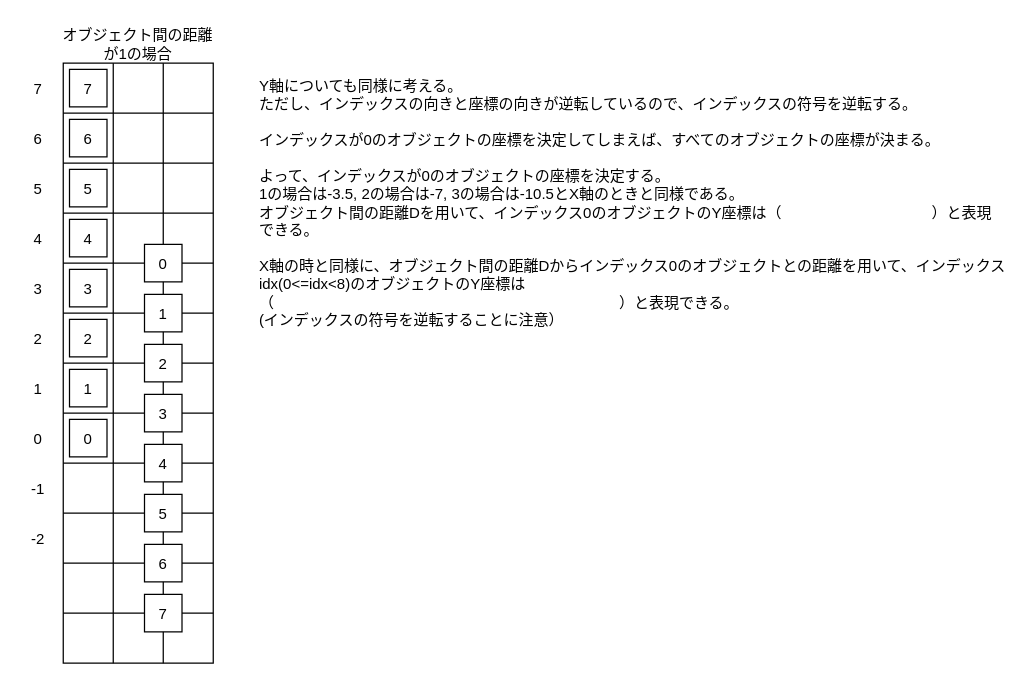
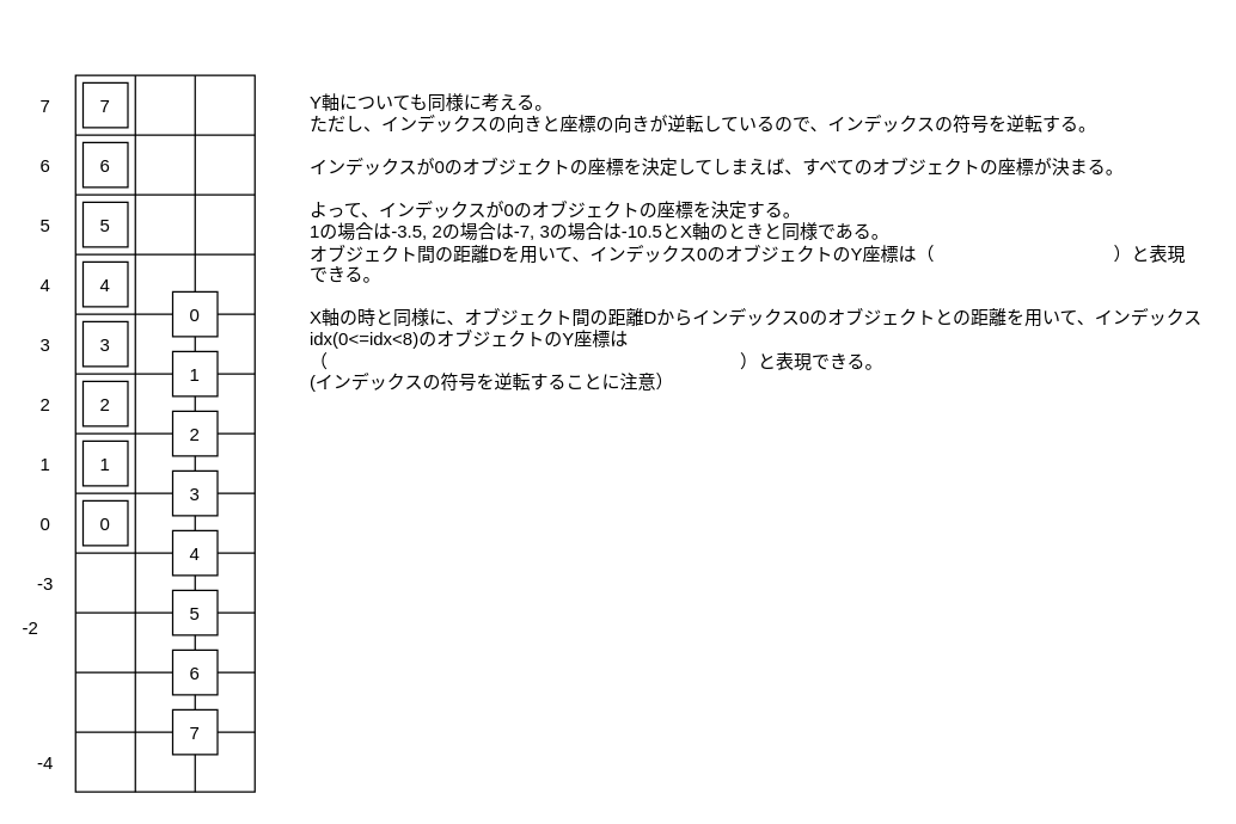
  <mxCell id="0" />
  <mxCell id="1" parent="0" />
  <mxCell id="2" value="" style="shape=table;html=1;whiteSpace=wrap;startSize=0;container=1;collapsible=0;childLayout=tableLayout;strokeColor=default;fillColor=default;movable=1;resizable=1;rotatable=1;deletable=1;editable=1;connectable=1;" parent="1" vertex="1"><mxGeometry x="50" y="50" width="120" height="480" as="geometry" /></mxCell>
  <mxCell id="3" style="shape=tableRow;horizontal=0;startSize=0;swimlaneHead=0;swimlaneBody=0;top=0;left=0;bottom=0;right=0;collapsible=0;dropTarget=0;fillColor=none;points=[[0,0.5],[1,0.5]];portConstraint=eastwest;strokeColor=default;html=0;" parent="2" vertex="1"><mxGeometry width="120" height="40" as="geometry" /></mxCell>
  <mxCell id="4" style="shape=partialRectangle;html=1;whiteSpace=wrap;connectable=0;fillColor=none;top=0;left=0;bottom=0;right=0;overflow=hidden;strokeColor=default;" parent="3" vertex="1"><mxGeometry width="40" height="40" as="geometry"><mxRectangle width="40" height="40" as="alternateBounds" /></mxGeometry></mxCell>
  <mxCell id="5" style="shape=partialRectangle;html=1;whiteSpace=wrap;connectable=0;fillColor=none;top=0;left=0;bottom=0;right=0;overflow=hidden;strokeColor=default;" parent="3" vertex="1"><mxGeometry x="40" width="40" height="40" as="geometry"><mxRectangle width="40" height="40" as="alternateBounds" /></mxGeometry></mxCell>
  <mxCell id="6" style="shape=partialRectangle;html=1;whiteSpace=wrap;connectable=0;fillColor=none;top=0;left=0;bottom=0;right=0;overflow=hidden;strokeColor=default;" parent="3" vertex="1"><mxGeometry x="80" width="40" height="40" as="geometry"><mxRectangle width="40" height="40" as="alternateBounds" /></mxGeometry></mxCell>
  <mxCell id="7" value="" style="shape=tableRow;horizontal=0;startSize=0;swimlaneHead=0;swimlaneBody=0;top=0;left=0;bottom=0;right=0;collapsible=0;dropTarget=0;fillColor=none;points=[[0,0.5],[1,0.5]];portConstraint=eastwest;strokeColor=default;html=0;" parent="2" vertex="1"><mxGeometry y="40" width="120" height="40" as="geometry" /></mxCell>
  <mxCell id="8" style="shape=partialRectangle;html=1;whiteSpace=wrap;connectable=0;fillColor=none;top=0;left=0;bottom=0;right=0;overflow=hidden;strokeColor=default;" parent="7" vertex="1"><mxGeometry width="40" height="40" as="geometry"><mxRectangle width="40" height="40" as="alternateBounds" /></mxGeometry></mxCell>
  <mxCell id="9" style="shape=partialRectangle;html=1;whiteSpace=wrap;connectable=0;fillColor=none;top=0;left=0;bottom=0;right=0;overflow=hidden;strokeColor=default;" parent="7" vertex="1"><mxGeometry x="40" width="40" height="40" as="geometry"><mxRectangle width="40" height="40" as="alternateBounds" /></mxGeometry></mxCell>
  <mxCell id="10" style="shape=partialRectangle;html=1;whiteSpace=wrap;connectable=0;fillColor=none;top=0;left=0;bottom=0;right=0;overflow=hidden;strokeColor=default;" parent="7" vertex="1"><mxGeometry x="80" width="40" height="40" as="geometry"><mxRectangle width="40" height="40" as="alternateBounds" /></mxGeometry></mxCell>
  <mxCell id="11" value="" style="shape=tableRow;horizontal=0;startSize=0;swimlaneHead=0;swimlaneBody=0;top=0;left=0;bottom=0;right=0;collapsible=0;dropTarget=0;fillColor=none;points=[[0,0.5],[1,0.5]];portConstraint=eastwest;strokeColor=default;html=0;" parent="2" vertex="1"><mxGeometry y="80" width="120" height="40" as="geometry" /></mxCell>
  <mxCell id="12" style="shape=partialRectangle;html=1;whiteSpace=wrap;connectable=0;fillColor=none;top=0;left=0;bottom=0;right=0;overflow=hidden;strokeColor=default;" parent="11" vertex="1"><mxGeometry width="40" height="40" as="geometry"><mxRectangle width="40" height="40" as="alternateBounds" /></mxGeometry></mxCell>
  <mxCell id="13" style="shape=partialRectangle;html=1;whiteSpace=wrap;connectable=0;fillColor=none;top=0;left=0;bottom=0;right=0;overflow=hidden;strokeColor=default;" parent="11" vertex="1"><mxGeometry x="40" width="40" height="40" as="geometry"><mxRectangle width="40" height="40" as="alternateBounds" /></mxGeometry></mxCell>
  <mxCell id="14" style="shape=partialRectangle;html=1;whiteSpace=wrap;connectable=0;fillColor=none;top=0;left=0;bottom=0;right=0;overflow=hidden;strokeColor=default;" parent="11" vertex="1"><mxGeometry x="80" width="40" height="40" as="geometry"><mxRectangle width="40" height="40" as="alternateBounds" /></mxGeometry></mxCell>
  <mxCell id="15" style="shape=tableRow;horizontal=0;startSize=0;swimlaneHead=0;swimlaneBody=0;top=0;left=0;bottom=0;right=0;collapsible=0;dropTarget=0;fillColor=none;points=[[0,0.5],[1,0.5]];portConstraint=eastwest;strokeColor=default;html=0;" parent="2" vertex="1"><mxGeometry y="120" width="120" height="40" as="geometry" /></mxCell>
  <mxCell id="16" style="shape=partialRectangle;html=1;whiteSpace=wrap;connectable=0;fillColor=none;top=0;left=0;bottom=0;right=0;overflow=hidden;strokeColor=default;" parent="15" vertex="1"><mxGeometry width="40" height="40" as="geometry"><mxRectangle width="40" height="40" as="alternateBounds" /></mxGeometry></mxCell>
  <mxCell id="17" style="shape=partialRectangle;html=1;whiteSpace=wrap;connectable=0;fillColor=none;top=0;left=0;bottom=0;right=0;overflow=hidden;strokeColor=default;" parent="15" vertex="1"><mxGeometry x="40" width="40" height="40" as="geometry"><mxRectangle width="40" height="40" as="alternateBounds" /></mxGeometry></mxCell>
  <mxCell id="18" style="shape=partialRectangle;html=1;whiteSpace=wrap;connectable=0;fillColor=none;top=0;left=0;bottom=0;right=0;overflow=hidden;strokeColor=default;" parent="15" vertex="1"><mxGeometry x="80" width="40" height="40" as="geometry"><mxRectangle width="40" height="40" as="alternateBounds" /></mxGeometry></mxCell>
  <mxCell id="19" style="shape=tableRow;horizontal=0;startSize=0;swimlaneHead=0;swimlaneBody=0;top=0;left=0;bottom=0;right=0;collapsible=0;dropTarget=0;fillColor=none;points=[[0,0.5],[1,0.5]];portConstraint=eastwest;strokeColor=default;html=0;" parent="2" vertex="1"><mxGeometry y="160" width="120" height="40" as="geometry" /></mxCell>
  <mxCell id="20" style="shape=partialRectangle;html=1;whiteSpace=wrap;connectable=0;fillColor=none;top=0;left=0;bottom=0;right=0;overflow=hidden;strokeColor=default;" parent="19" vertex="1"><mxGeometry width="40" height="40" as="geometry"><mxRectangle width="40" height="40" as="alternateBounds" /></mxGeometry></mxCell>
  <mxCell id="21" style="shape=partialRectangle;html=1;whiteSpace=wrap;connectable=0;fillColor=none;top=0;left=0;bottom=0;right=0;overflow=hidden;strokeColor=default;" parent="19" vertex="1"><mxGeometry x="40" width="40" height="40" as="geometry"><mxRectangle width="40" height="40" as="alternateBounds" /></mxGeometry></mxCell>
  <mxCell id="22" style="shape=partialRectangle;html=1;whiteSpace=wrap;connectable=0;fillColor=none;top=0;left=0;bottom=0;right=0;overflow=hidden;strokeColor=default;" parent="19" vertex="1"><mxGeometry x="80" width="40" height="40" as="geometry"><mxRectangle width="40" height="40" as="alternateBounds" /></mxGeometry></mxCell>
  <mxCell id="23" style="shape=tableRow;horizontal=0;startSize=0;swimlaneHead=0;swimlaneBody=0;top=0;left=0;bottom=0;right=0;collapsible=0;dropTarget=0;fillColor=none;points=[[0,0.5],[1,0.5]];portConstraint=eastwest;strokeColor=default;html=0;" parent="2" vertex="1"><mxGeometry y="200" width="120" height="40" as="geometry" /></mxCell>
  <mxCell id="24" style="shape=partialRectangle;html=1;whiteSpace=wrap;connectable=0;fillColor=none;top=0;left=0;bottom=0;right=0;overflow=hidden;strokeColor=default;" parent="23" vertex="1"><mxGeometry width="40" height="40" as="geometry"><mxRectangle width="40" height="40" as="alternateBounds" /></mxGeometry></mxCell>
  <mxCell id="25" style="shape=partialRectangle;html=1;whiteSpace=wrap;connectable=0;fillColor=none;top=0;left=0;bottom=0;right=0;overflow=hidden;strokeColor=default;" parent="23" vertex="1"><mxGeometry x="40" width="40" height="40" as="geometry"><mxRectangle width="40" height="40" as="alternateBounds" /></mxGeometry></mxCell>
  <mxCell id="26" style="shape=partialRectangle;html=1;whiteSpace=wrap;connectable=0;fillColor=none;top=0;left=0;bottom=0;right=0;overflow=hidden;strokeColor=default;" parent="23" vertex="1"><mxGeometry x="80" width="40" height="40" as="geometry"><mxRectangle width="40" height="40" as="alternateBounds" /></mxGeometry></mxCell>
  <mxCell id="27" style="shape=tableRow;horizontal=0;startSize=0;swimlaneHead=0;swimlaneBody=0;top=0;left=0;bottom=0;right=0;collapsible=0;dropTarget=0;fillColor=none;points=[[0,0.5],[1,0.5]];portConstraint=eastwest;strokeColor=default;html=0;" parent="2" vertex="1"><mxGeometry y="240" width="120" height="40" as="geometry" /></mxCell>
  <mxCell id="28" style="shape=partialRectangle;html=1;whiteSpace=wrap;connectable=0;fillColor=none;top=0;left=0;bottom=0;right=0;overflow=hidden;strokeColor=default;" parent="27" vertex="1"><mxGeometry width="40" height="40" as="geometry"><mxRectangle width="40" height="40" as="alternateBounds" /></mxGeometry></mxCell>
  <mxCell id="29" style="shape=partialRectangle;html=1;whiteSpace=wrap;connectable=0;fillColor=none;top=0;left=0;bottom=0;right=0;overflow=hidden;strokeColor=default;" parent="27" vertex="1"><mxGeometry x="40" width="40" height="40" as="geometry"><mxRectangle width="40" height="40" as="alternateBounds" /></mxGeometry></mxCell>
  <mxCell id="30" style="shape=partialRectangle;html=1;whiteSpace=wrap;connectable=0;fillColor=none;top=0;left=0;bottom=0;right=0;overflow=hidden;strokeColor=default;" parent="27" vertex="1"><mxGeometry x="80" width="40" height="40" as="geometry"><mxRectangle width="40" height="40" as="alternateBounds" /></mxGeometry></mxCell>
  <mxCell id="31" style="shape=tableRow;horizontal=0;startSize=0;swimlaneHead=0;swimlaneBody=0;top=0;left=0;bottom=0;right=0;collapsible=0;dropTarget=0;fillColor=none;points=[[0,0.5],[1,0.5]];portConstraint=eastwest;strokeColor=default;html=0;" parent="2" vertex="1"><mxGeometry y="280" width="120" height="40" as="geometry" /></mxCell>
  <mxCell id="32" style="shape=partialRectangle;html=1;whiteSpace=wrap;connectable=0;fillColor=none;top=0;left=0;bottom=0;right=0;overflow=hidden;strokeColor=default;" parent="31" vertex="1"><mxGeometry width="40" height="40" as="geometry"><mxRectangle width="40" height="40" as="alternateBounds" /></mxGeometry></mxCell>
  <mxCell id="33" style="shape=partialRectangle;html=1;whiteSpace=wrap;connectable=0;fillColor=none;top=0;left=0;bottom=0;right=0;overflow=hidden;strokeColor=default;" parent="31" vertex="1"><mxGeometry x="40" width="40" height="40" as="geometry"><mxRectangle width="40" height="40" as="alternateBounds" /></mxGeometry></mxCell>
  <mxCell id="34" style="shape=partialRectangle;html=1;whiteSpace=wrap;connectable=0;fillColor=none;top=0;left=0;bottom=0;right=0;overflow=hidden;strokeColor=default;" parent="31" vertex="1"><mxGeometry x="80" width="40" height="40" as="geometry"><mxRectangle width="40" height="40" as="alternateBounds" /></mxGeometry></mxCell>
  <mxCell id="35" style="shape=tableRow;horizontal=0;startSize=0;swimlaneHead=0;swimlaneBody=0;top=0;left=0;bottom=0;right=0;collapsible=0;dropTarget=0;fillColor=none;points=[[0,0.5],[1,0.5]];portConstraint=eastwest;strokeColor=default;html=0;" parent="2" vertex="1"><mxGeometry y="320" width="120" height="40" as="geometry" /></mxCell>
  <mxCell id="36" style="shape=partialRectangle;html=1;whiteSpace=wrap;connectable=0;fillColor=none;top=0;left=0;bottom=0;right=0;overflow=hidden;strokeColor=default;" parent="35" vertex="1"><mxGeometry width="40" height="40" as="geometry"><mxRectangle width="40" height="40" as="alternateBounds" /></mxGeometry></mxCell>
  <mxCell id="37" style="shape=partialRectangle;html=1;whiteSpace=wrap;connectable=0;fillColor=none;top=0;left=0;bottom=0;right=0;overflow=hidden;strokeColor=default;" parent="35" vertex="1"><mxGeometry x="40" width="40" height="40" as="geometry"><mxRectangle width="40" height="40" as="alternateBounds" /></mxGeometry></mxCell>
  <mxCell id="38" style="shape=partialRectangle;html=1;whiteSpace=wrap;connectable=0;fillColor=none;top=0;left=0;bottom=0;right=0;overflow=hidden;strokeColor=default;" parent="35" vertex="1"><mxGeometry x="80" width="40" height="40" as="geometry"><mxRectangle width="40" height="40" as="alternateBounds" /></mxGeometry></mxCell>
  <mxCell id="39" style="shape=tableRow;horizontal=0;startSize=0;swimlaneHead=0;swimlaneBody=0;top=0;left=0;bottom=0;right=0;collapsible=0;dropTarget=0;fillColor=none;points=[[0,0.5],[1,0.5]];portConstraint=eastwest;strokeColor=default;html=0;" parent="2" vertex="1"><mxGeometry y="360" width="120" height="40" as="geometry" /></mxCell>
  <mxCell id="40" style="shape=partialRectangle;html=1;whiteSpace=wrap;connectable=0;fillColor=none;top=0;left=0;bottom=0;right=0;overflow=hidden;strokeColor=default;" parent="39" vertex="1"><mxGeometry width="40" height="40" as="geometry"><mxRectangle width="40" height="40" as="alternateBounds" /></mxGeometry></mxCell>
  <mxCell id="41" style="shape=partialRectangle;html=1;whiteSpace=wrap;connectable=0;fillColor=none;top=0;left=0;bottom=0;right=0;overflow=hidden;strokeColor=default;" parent="39" vertex="1"><mxGeometry x="40" width="40" height="40" as="geometry"><mxRectangle width="40" height="40" as="alternateBounds" /></mxGeometry></mxCell>
  <mxCell id="42" style="shape=partialRectangle;html=1;whiteSpace=wrap;connectable=0;fillColor=none;top=0;left=0;bottom=0;right=0;overflow=hidden;strokeColor=default;" parent="39" vertex="1"><mxGeometry x="80" width="40" height="40" as="geometry"><mxRectangle width="40" height="40" as="alternateBounds" /></mxGeometry></mxCell>
  <mxCell id="43" style="shape=tableRow;horizontal=0;startSize=0;swimlaneHead=0;swimlaneBody=0;top=0;left=0;bottom=0;right=0;collapsible=0;dropTarget=0;fillColor=none;points=[[0,0.5],[1,0.5]];portConstraint=eastwest;strokeColor=default;html=0;" parent="2" vertex="1"><mxGeometry y="400" width="120" height="40" as="geometry" /></mxCell>
  <mxCell id="44" style="shape=partialRectangle;html=1;whiteSpace=wrap;connectable=0;fillColor=none;top=0;left=0;bottom=0;right=0;overflow=hidden;strokeColor=default;" parent="43" vertex="1"><mxGeometry width="40" height="40" as="geometry"><mxRectangle width="40" height="40" as="alternateBounds" /></mxGeometry></mxCell>
  <mxCell id="45" style="shape=partialRectangle;html=1;whiteSpace=wrap;connectable=0;fillColor=none;top=0;left=0;bottom=0;right=0;overflow=hidden;strokeColor=default;" parent="43" vertex="1"><mxGeometry x="40" width="40" height="40" as="geometry"><mxRectangle width="40" height="40" as="alternateBounds" /></mxGeometry></mxCell>
  <mxCell id="46" style="shape=partialRectangle;html=1;whiteSpace=wrap;connectable=0;fillColor=none;top=0;left=0;bottom=0;right=0;overflow=hidden;strokeColor=default;" parent="43" vertex="1"><mxGeometry x="80" width="40" height="40" as="geometry"><mxRectangle width="40" height="40" as="alternateBounds" /></mxGeometry></mxCell>
  <mxCell id="47" style="shape=tableRow;horizontal=0;startSize=0;swimlaneHead=0;swimlaneBody=0;top=0;left=0;bottom=0;right=0;collapsible=0;dropTarget=0;fillColor=none;points=[[0,0.5],[1,0.5]];portConstraint=eastwest;strokeColor=default;html=0;" parent="2" vertex="1"><mxGeometry y="440" width="120" height="40" as="geometry" /></mxCell>
  <mxCell id="48" style="shape=partialRectangle;html=1;whiteSpace=wrap;connectable=0;fillColor=none;top=0;left=0;bottom=0;right=0;overflow=hidden;strokeColor=default;" parent="47" vertex="1"><mxGeometry width="40" height="40" as="geometry"><mxRectangle width="40" height="40" as="alternateBounds" /></mxGeometry></mxCell>
  <mxCell id="49" style="shape=partialRectangle;html=1;whiteSpace=wrap;connectable=0;fillColor=none;top=0;left=0;bottom=0;right=0;overflow=hidden;strokeColor=default;" parent="47" vertex="1"><mxGeometry x="40" width="40" height="40" as="geometry"><mxRectangle width="40" height="40" as="alternateBounds" /></mxGeometry></mxCell>
  <mxCell id="50" style="shape=partialRectangle;html=1;whiteSpace=wrap;connectable=0;fillColor=none;top=0;left=0;bottom=0;right=0;overflow=hidden;strokeColor=default;" parent="47" vertex="1"><mxGeometry x="80" width="40" height="40" as="geometry"><mxRectangle width="40" height="40" as="alternateBounds" /></mxGeometry></mxCell>
  <mxCell id="51" value="0" style="text;align=center;verticalAlign=middle;rounded=0;fillColor=default;strokeColor=default;aspect=fixed;" parent="1" vertex="1"><mxGeometry x="115" y="195" width="30" height="30" as="geometry" /></mxCell>
  <mxCell id="52" value="1" style="text;align=center;verticalAlign=middle;rounded=0;fillColor=default;strokeColor=default;aspect=fixed;" parent="1" vertex="1"><mxGeometry x="115" y="235" width="30" height="30" as="geometry" /></mxCell>
  <mxCell id="53" value="2" style="text;align=center;verticalAlign=middle;rounded=0;fillColor=default;strokeColor=default;aspect=fixed;" parent="1" vertex="1"><mxGeometry x="115" y="275" width="30" height="30" as="geometry" /></mxCell>
  <mxCell id="54" value="3" style="text;align=center;verticalAlign=middle;rounded=0;fillColor=default;strokeColor=default;aspect=fixed;" parent="1" vertex="1"><mxGeometry x="115" y="315" width="30" height="30" as="geometry" /></mxCell>
  <mxCell id="55" value="4" style="text;align=center;verticalAlign=middle;rounded=0;fillColor=default;strokeColor=default;aspect=fixed;" parent="1" vertex="1"><mxGeometry x="115" y="355" width="30" height="30" as="geometry" /></mxCell>
  <mxCell id="56" value="5" style="text;align=center;verticalAlign=middle;rounded=0;fillColor=default;strokeColor=default;aspect=fixed;" parent="1" vertex="1"><mxGeometry x="115" y="395" width="30" height="30" as="geometry" /></mxCell>
  <mxCell id="57" value="6" style="text;align=center;verticalAlign=middle;rounded=0;fillColor=default;strokeColor=default;aspect=fixed;" parent="1" vertex="1"><mxGeometry x="115" y="435" width="30" height="30" as="geometry" /></mxCell>
  <mxCell id="58" value="7" style="text;align=center;verticalAlign=middle;rounded=0;fillColor=default;strokeColor=default;aspect=fixed;" parent="1" vertex="1"><mxGeometry x="115" y="475" width="30" height="30" as="geometry" /></mxCell>
  <mxCell id="59" value="0" style="text;align=center;verticalAlign=middle;rounded=0;fillColor=default;strokeColor=default;aspect=fixed;" parent="1" vertex="1"><mxGeometry x="55" y="335" width="30" height="30" as="geometry" /></mxCell>
  <mxCell id="60" value="1" style="text;align=center;verticalAlign=middle;rounded=0;fillColor=default;strokeColor=default;aspect=fixed;" parent="1" vertex="1"><mxGeometry x="55" y="295" width="30" height="30" as="geometry" /></mxCell>
  <mxCell id="61" value="2" style="text;align=center;verticalAlign=middle;rounded=0;fillColor=default;strokeColor=default;aspect=fixed;" parent="1" vertex="1"><mxGeometry x="55" y="255" width="30" height="30" as="geometry" /></mxCell>
  <mxCell id="62" value="3" style="text;align=center;verticalAlign=middle;rounded=0;fillColor=default;strokeColor=default;aspect=fixed;" parent="1" vertex="1"><mxGeometry x="55" y="215" width="30" height="30" as="geometry" /></mxCell>
  <mxCell id="63" value="4" style="text;align=center;verticalAlign=middle;rounded=0;fillColor=default;strokeColor=default;aspect=fixed;" parent="1" vertex="1"><mxGeometry x="55" y="175" width="30" height="30" as="geometry" /></mxCell>
  <mxCell id="64" value="5" style="text;align=center;verticalAlign=middle;rounded=0;fillColor=default;strokeColor=default;aspect=fixed;" parent="1" vertex="1"><mxGeometry x="55" y="135" width="30" height="30" as="geometry" /></mxCell>
  <mxCell id="65" value="6" style="text;align=center;verticalAlign=middle;rounded=0;fillColor=default;strokeColor=default;aspect=fixed;" parent="1" vertex="1"><mxGeometry x="55" y="95" width="30" height="30" as="geometry" /></mxCell>
  <mxCell id="66" value="7" style="text;align=center;verticalAlign=middle;rounded=0;fillColor=default;strokeColor=default;aspect=fixed;" parent="1" vertex="1"><mxGeometry x="55" y="55" width="30" height="30" as="geometry" /></mxCell>
  <mxCell id="67" value="0" style="text;align=center;verticalAlign=middle;rounded=0;fillColor=none;strokeColor=none;aspect=fixed;" parent="1" vertex="1"><mxGeometry x="20" y="340" width="20" height="20" as="geometry" /></mxCell>
  <mxCell id="68" value="1" style="text;align=center;verticalAlign=middle;rounded=0;fillColor=none;strokeColor=none;aspect=fixed;" parent="1" vertex="1"><mxGeometry x="20" y="300" width="20" height="20" as="geometry" /></mxCell>
  <mxCell id="69" value="2" style="text;align=center;verticalAlign=middle;rounded=0;fillColor=none;strokeColor=none;aspect=fixed;" parent="1" vertex="1"><mxGeometry x="20" y="260" width="20" height="20" as="geometry" /></mxCell>
  <mxCell id="70" value="3" style="text;align=center;verticalAlign=middle;rounded=0;fillColor=none;strokeColor=none;aspect=fixed;" parent="1" vertex="1"><mxGeometry x="20" y="220" width="20" height="20" as="geometry" /></mxCell>
  <mxCell id="71" value="4" style="text;align=center;verticalAlign=middle;rounded=0;fillColor=none;strokeColor=none;aspect=fixed;" parent="1" vertex="1"><mxGeometry x="20" y="180" width="20" height="20" as="geometry" /></mxCell>
  <mxCell id="72" value="5" style="text;align=center;verticalAlign=middle;rounded=0;fillColor=none;strokeColor=none;aspect=fixed;" parent="1" vertex="1"><mxGeometry x="20" y="140" width="20" height="20" as="geometry" /></mxCell>
  <mxCell id="73" value="6" style="text;align=center;verticalAlign=middle;rounded=0;fillColor=none;strokeColor=none;aspect=fixed;" parent="1" vertex="1"><mxGeometry x="20" y="100" width="20" height="20" as="geometry" /></mxCell>
  <mxCell id="74" value="7" style="text;align=center;verticalAlign=middle;rounded=0;fillColor=none;strokeColor=none;aspect=fixed;" parent="1" vertex="1"><mxGeometry x="20" y="60" width="20" height="20" as="geometry" /></mxCell>
- <mxCell id="75" value="-1" style="text;align=center;verticalAlign=middle;rounded=0;fillColor=none;strokeColor=none;aspect=fixed;" parent="1" vertex="1"><mxGeometry x="20" y="380" width="20" height="20" as="geometry" /></mxCell>
- <mxCell id="76" value="-2" style="text;align=center;verticalAlign=middle;rounded=0;fillColor=none;strokeColor=none;aspect=fixed;" parent="1" vertex="1"><mxGeometry x="20" y="420" width="20" height="20" as="geometry" /></mxCell>
- <mxCell id="78" value="オブジェクト間の距離が1の場合" style="text;html=1;strokeColor=none;fillColor=none;align=center;verticalAlign=middle;whiteSpace=wrap;rounded=0;" parent="1" vertex="1"><mxGeometry x="46.25" y="20" width="127.5" height="30" as="geometry" /></mxCell>
+ <mxCell id="75" value="-3" style="text;align=center;verticalAlign=middle;rounded=0;fillColor=none;strokeColor=none;aspect=fixed;" parent="1" vertex="1"><mxGeometry x="20" y="380" width="20" height="20" as="geometry" /></mxCell>
+ <mxCell id="76" value="-2" style="text;align=center;verticalAlign=middle;rounded=0;fillColor=none;strokeColor=none;aspect=fixed;" parent="1" vertex="1"><mxGeometry x="10" y="410" width="20" height="20" as="geometry" /></mxCell>
+ <mxCell id="77" value="-4" style="text;align=center;verticalAlign=middle;rounded=0;fillColor=none;strokeColor=none;aspect=fixed;" parent="1" vertex="1"><mxGeometry x="20" y="500" width="20" height="20" as="geometry" /></mxCell>
  <mxCell id="79" value="Y軸についても同様に考える。&lt;br&gt;ただし、インデックスの向きと座標の向きが逆転しているので、インデックスの符号を逆転する。&lt;br&gt;&lt;br&gt;インデックスが0のオブジェクトの座標を決定してしまえば、すべてのオブジェクトの座標が決まる。&lt;br&gt;&lt;br&gt;よって、インデックスが0のオブジェクトの座標を決定する。&lt;br&gt;1の場合は-3.5, 2の場合は-7, 3の場合は-10.5とX軸のときと同様である。&lt;br&gt;オブジェクト間の距離Dを用いて、インデックス0のオブジェクトのY座標は（　　　　　　　　　　）と表現できる。&lt;br style=&quot;border-color: var(--border-color);&quot;&gt;&lt;br&gt;X軸の時と同様に、オブジェクト間の距離Dからインデックス0のオブジェクトとの距離を用いて、インデックスidx(0&amp;lt;=idx&amp;lt;8)のオブジェクトのY座標は&lt;br style=&quot;border-color: var(--border-color);&quot;&gt;（　　　　　　　　　　　　　　　　　　　　　　　）と表現できる。&lt;br&gt;(インデックスの符号を逆転することに注意）" style="text;html=1;strokeColor=none;fillColor=none;align=left;verticalAlign=top;whiteSpace=wrap;rounded=0;" parent="1" vertex="1"><mxGeometry x="205" y="55" width="600" height="215" as="geometry" /></mxCell>
